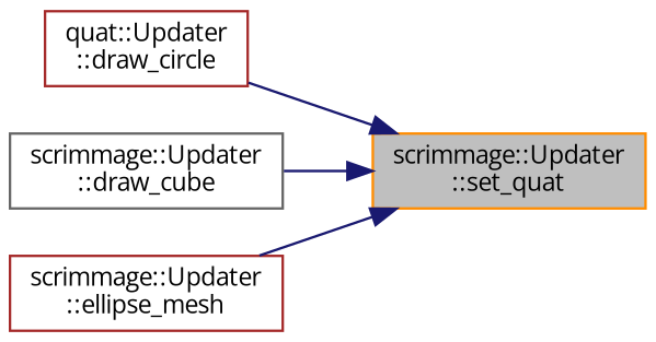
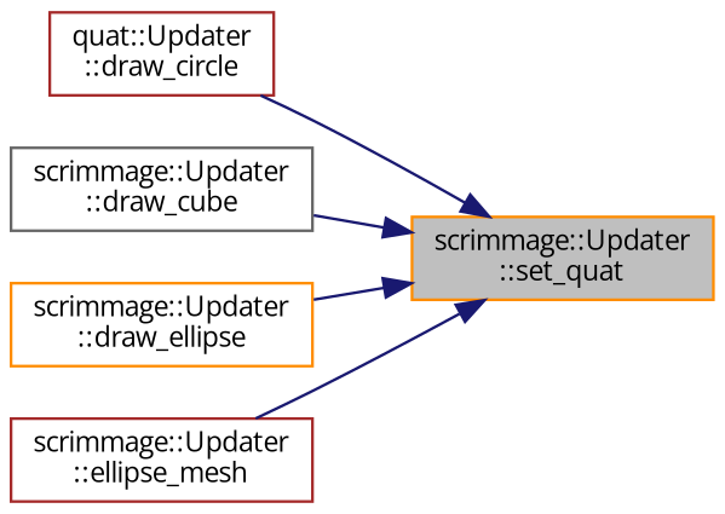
  digraph {
    fontname="Open Sans"
    rankdir=RL
    node [color=darkorange fillcolor=white fontname="Open Sans" fontsize=10 shape=record style=filled]
    edge [color=midnightblue dir=back fontname="Open Sans" fontsize=10 labelfontname=Helvetica labelfontsize=10 style=solid]
    n1 [fillcolor=grey75 fontcolor=black height=0.2 label="scrimmage::Updater\l::set_quat" width=0.4]
    n2 [color=brown height=0.2 label="quat::Updater\l::draw_circle" width=0.4]
    n3 [color=gray40 height=0.2 label="scrimmage::Updater\l::draw_cube" width=0.4]
+   n4 [height=0.2 label="scrimmage::Updater\l::draw_ellipse" width=0.4]
    n5 [color=brown height=0.2 label="scrimmage::Updater\l::ellipse_mesh" width=0.4]
    n1 -> n2
    n1 -> n3
+   n1 -> n4
    n1 -> n5
  }
